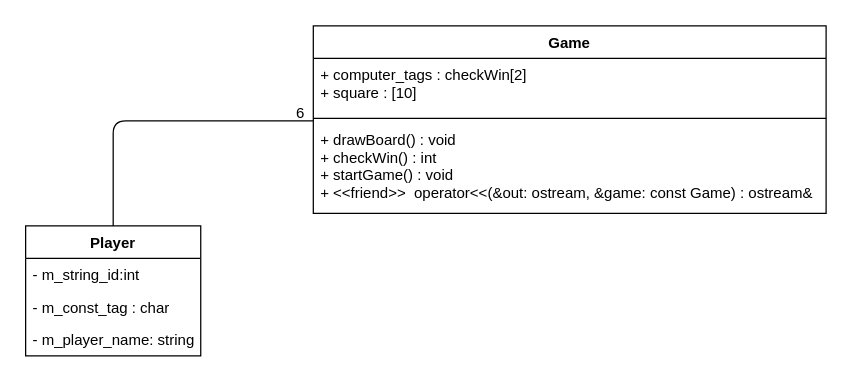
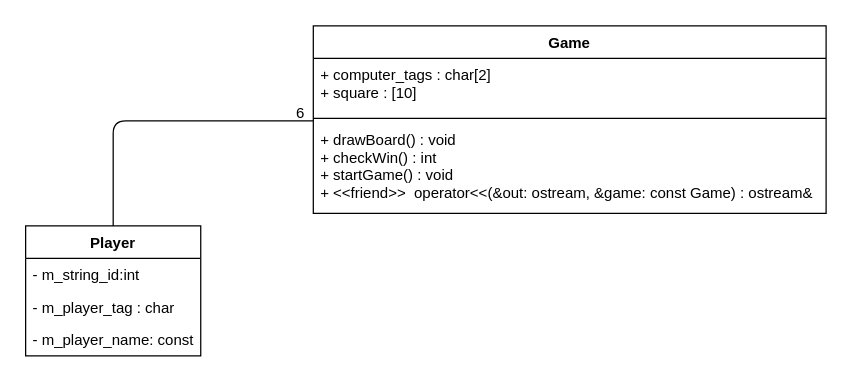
  <mxCell id="0" />
  <mxCell id="1" parent="0" />
  <mxCell id="2" value="Game" style="swimlane;fontStyle=1;align=center;verticalAlign=top;childLayout=stackLayout;horizontal=1;startSize=26;horizontalStack=0;resizeParent=1;resizeParentMax=0;resizeLast=0;collapsible=1;marginBottom=0;" vertex="1" parent="1"><mxGeometry x="250" y="20" width="410" height="150" as="geometry" /></mxCell>
- <mxCell id="3" value="+ computer_tags : checkWin[2]&#10;+ square : [10]" style="text;strokeColor=none;fillColor=none;align=left;verticalAlign=top;spacingLeft=4;spacingRight=4;overflow=hidden;rotatable=0;points=[[0,0.5],[1,0.5]];portConstraint=eastwest;" vertex="1" parent="2"><mxGeometry y="26" width="410" height="44" as="geometry" /></mxCell>
+ <mxCell id="3" value="+ computer_tags : char[2]&#10;+ square : [10]" style="text;strokeColor=none;fillColor=none;align=left;verticalAlign=top;spacingLeft=4;spacingRight=4;overflow=hidden;rotatable=0;points=[[0,0.5],[1,0.5]];portConstraint=eastwest;" vertex="1" parent="2"><mxGeometry y="26" width="410" height="44" as="geometry" /></mxCell>
  <mxCell id="4" value="" style="line;strokeWidth=1;fillColor=none;align=left;verticalAlign=middle;spacingTop=-1;spacingLeft=3;spacingRight=3;rotatable=0;labelPosition=right;points=[];portConstraint=eastwest;" vertex="1" parent="2"><mxGeometry y="70" width="410" height="8" as="geometry" /></mxCell>
  <mxCell id="5" value="+ drawBoard() : void&#10;+ checkWin() : int&#10;+ startGame() : void&#10;+ &lt;&lt;friend&gt;&gt;  operator&lt;&lt;(&amp;out: ostream, &amp;game: const Game) : ostream&amp;" style="text;strokeColor=none;fillColor=none;align=left;verticalAlign=top;spacingLeft=4;spacingRight=4;overflow=hidden;rotatable=0;points=[[0,0.5],[1,0.5]];portConstraint=eastwest;" vertex="1" parent="2"><mxGeometry y="78" width="410" height="72" as="geometry" /></mxCell>
  <mxCell id="6" value="Player" style="swimlane;fontStyle=1;childLayout=stackLayout;horizontal=1;startSize=26;fillColor=none;horizontalStack=0;resizeParent=1;resizeParentMax=0;resizeLast=0;collapsible=1;marginBottom=0;" vertex="1" parent="1"><mxGeometry x="20" y="180" width="140" height="104" as="geometry" /></mxCell>
  <mxCell id="7" value="- m_string_id:int" style="text;strokeColor=none;fillColor=none;align=left;verticalAlign=top;spacingLeft=4;spacingRight=4;overflow=hidden;rotatable=0;points=[[0,0.5],[1,0.5]];portConstraint=eastwest;" vertex="1" parent="6"><mxGeometry y="26" width="140" height="26" as="geometry" /></mxCell>
- <mxCell id="8" value="- m_const_tag : char" style="text;strokeColor=none;fillColor=none;align=left;verticalAlign=top;spacingLeft=4;spacingRight=4;overflow=hidden;rotatable=0;points=[[0,0.5],[1,0.5]];portConstraint=eastwest;" vertex="1" parent="6"><mxGeometry y="52" width="140" height="26" as="geometry" /></mxCell>
- <mxCell id="9" value="- m_player_name: string" style="text;strokeColor=none;fillColor=none;align=left;verticalAlign=top;spacingLeft=4;spacingRight=4;overflow=hidden;rotatable=0;points=[[0,0.5],[1,0.5]];portConstraint=eastwest;" vertex="1" parent="6"><mxGeometry y="78" width="140" height="26" as="geometry" /></mxCell>
+ <mxCell id="8" value="- m_player_tag : char" style="text;strokeColor=none;fillColor=none;align=left;verticalAlign=top;spacingLeft=4;spacingRight=4;overflow=hidden;rotatable=0;points=[[0,0.5],[1,0.5]];portConstraint=eastwest;" vertex="1" parent="6"><mxGeometry y="52" width="140" height="26" as="geometry" /></mxCell>
+ <mxCell id="9" value="- m_player_name: const" style="text;strokeColor=none;fillColor=none;align=left;verticalAlign=top;spacingLeft=4;spacingRight=4;overflow=hidden;rotatable=0;points=[[0,0.5],[1,0.5]];portConstraint=eastwest;" vertex="1" parent="6"><mxGeometry y="78" width="140" height="26" as="geometry" /></mxCell>
  <mxCell id="10" value="" style="endArrow=none;html=1;exitX=0.5;exitY=0;exitDx=0;exitDy=0;" edge="1" parent="1" source="6"><mxGeometry width="50" height="50" relative="1" as="geometry"><mxPoint x="60" y="160" as="sourcePoint" /><mxPoint x="250" y="96" as="targetPoint" /><Array as="points"><mxPoint x="90" y="96" /></Array></mxGeometry></mxCell>
  <mxCell id="11" value="6" style="text;html=1;strokeColor=none;fillColor=none;align=center;verticalAlign=middle;whiteSpace=wrap;rounded=0;" vertex="1" parent="1"><mxGeometry x="220" y="80" width="40" height="20" as="geometry" /></mxCell>
